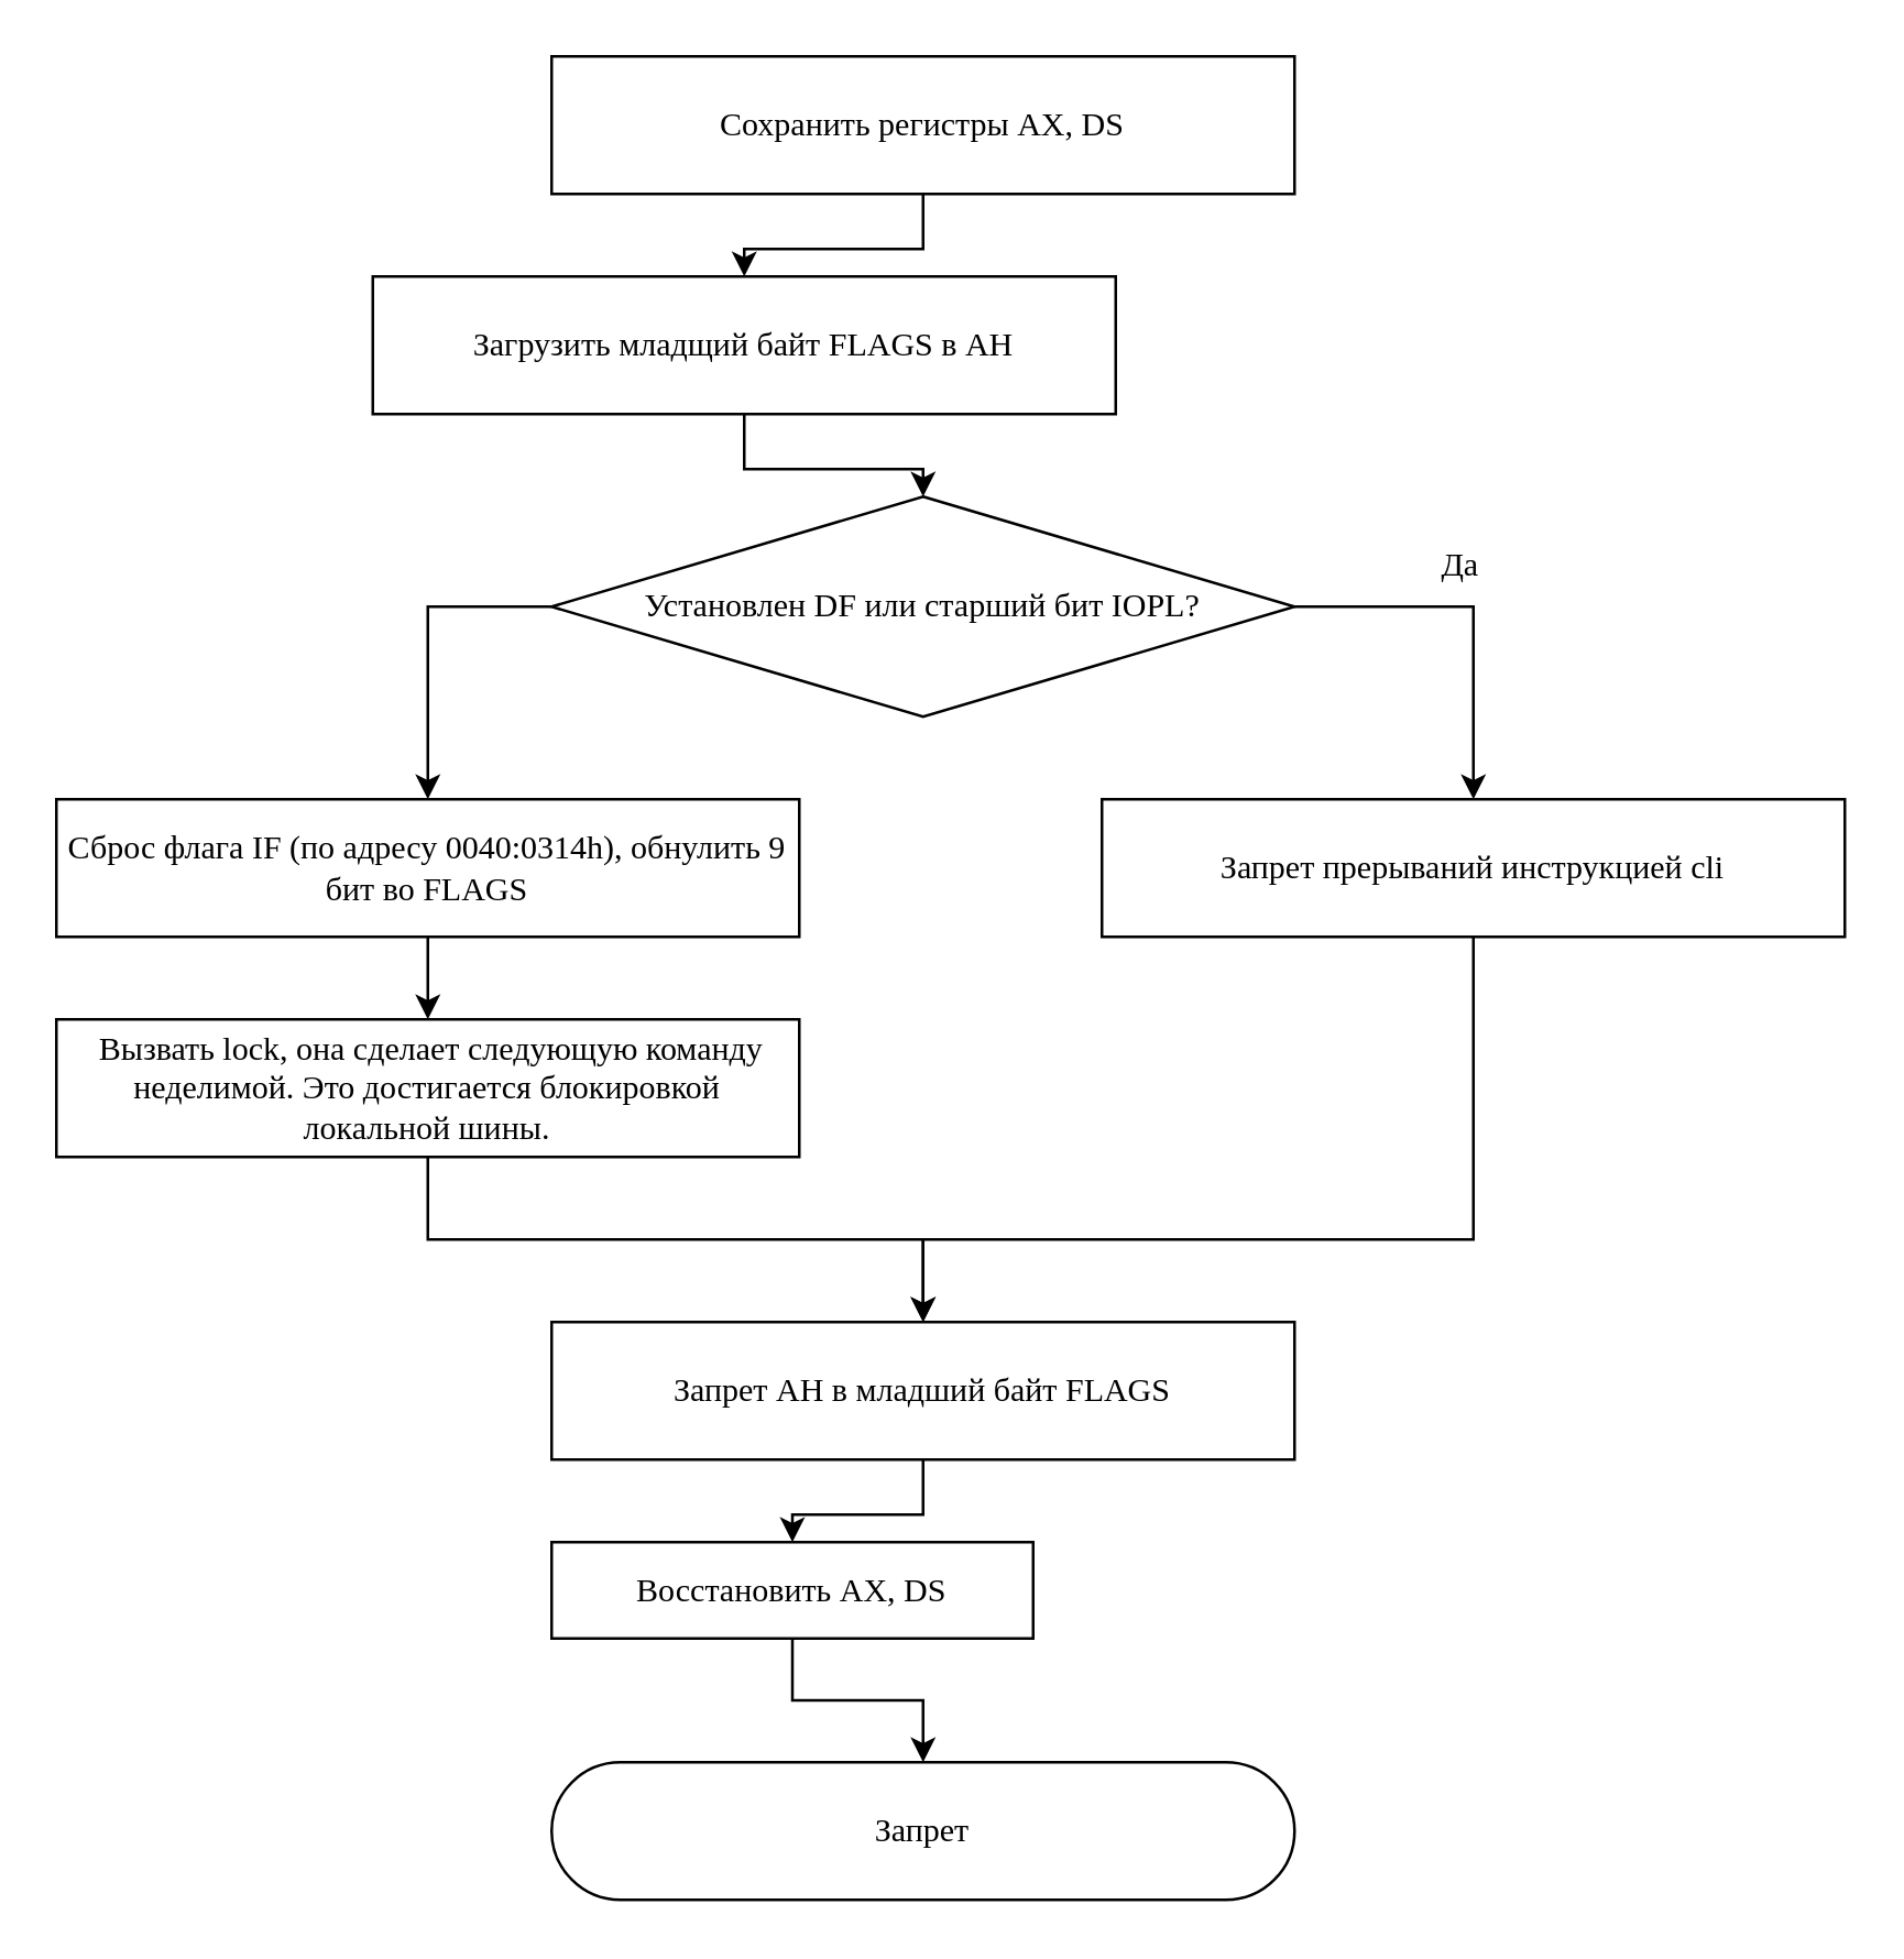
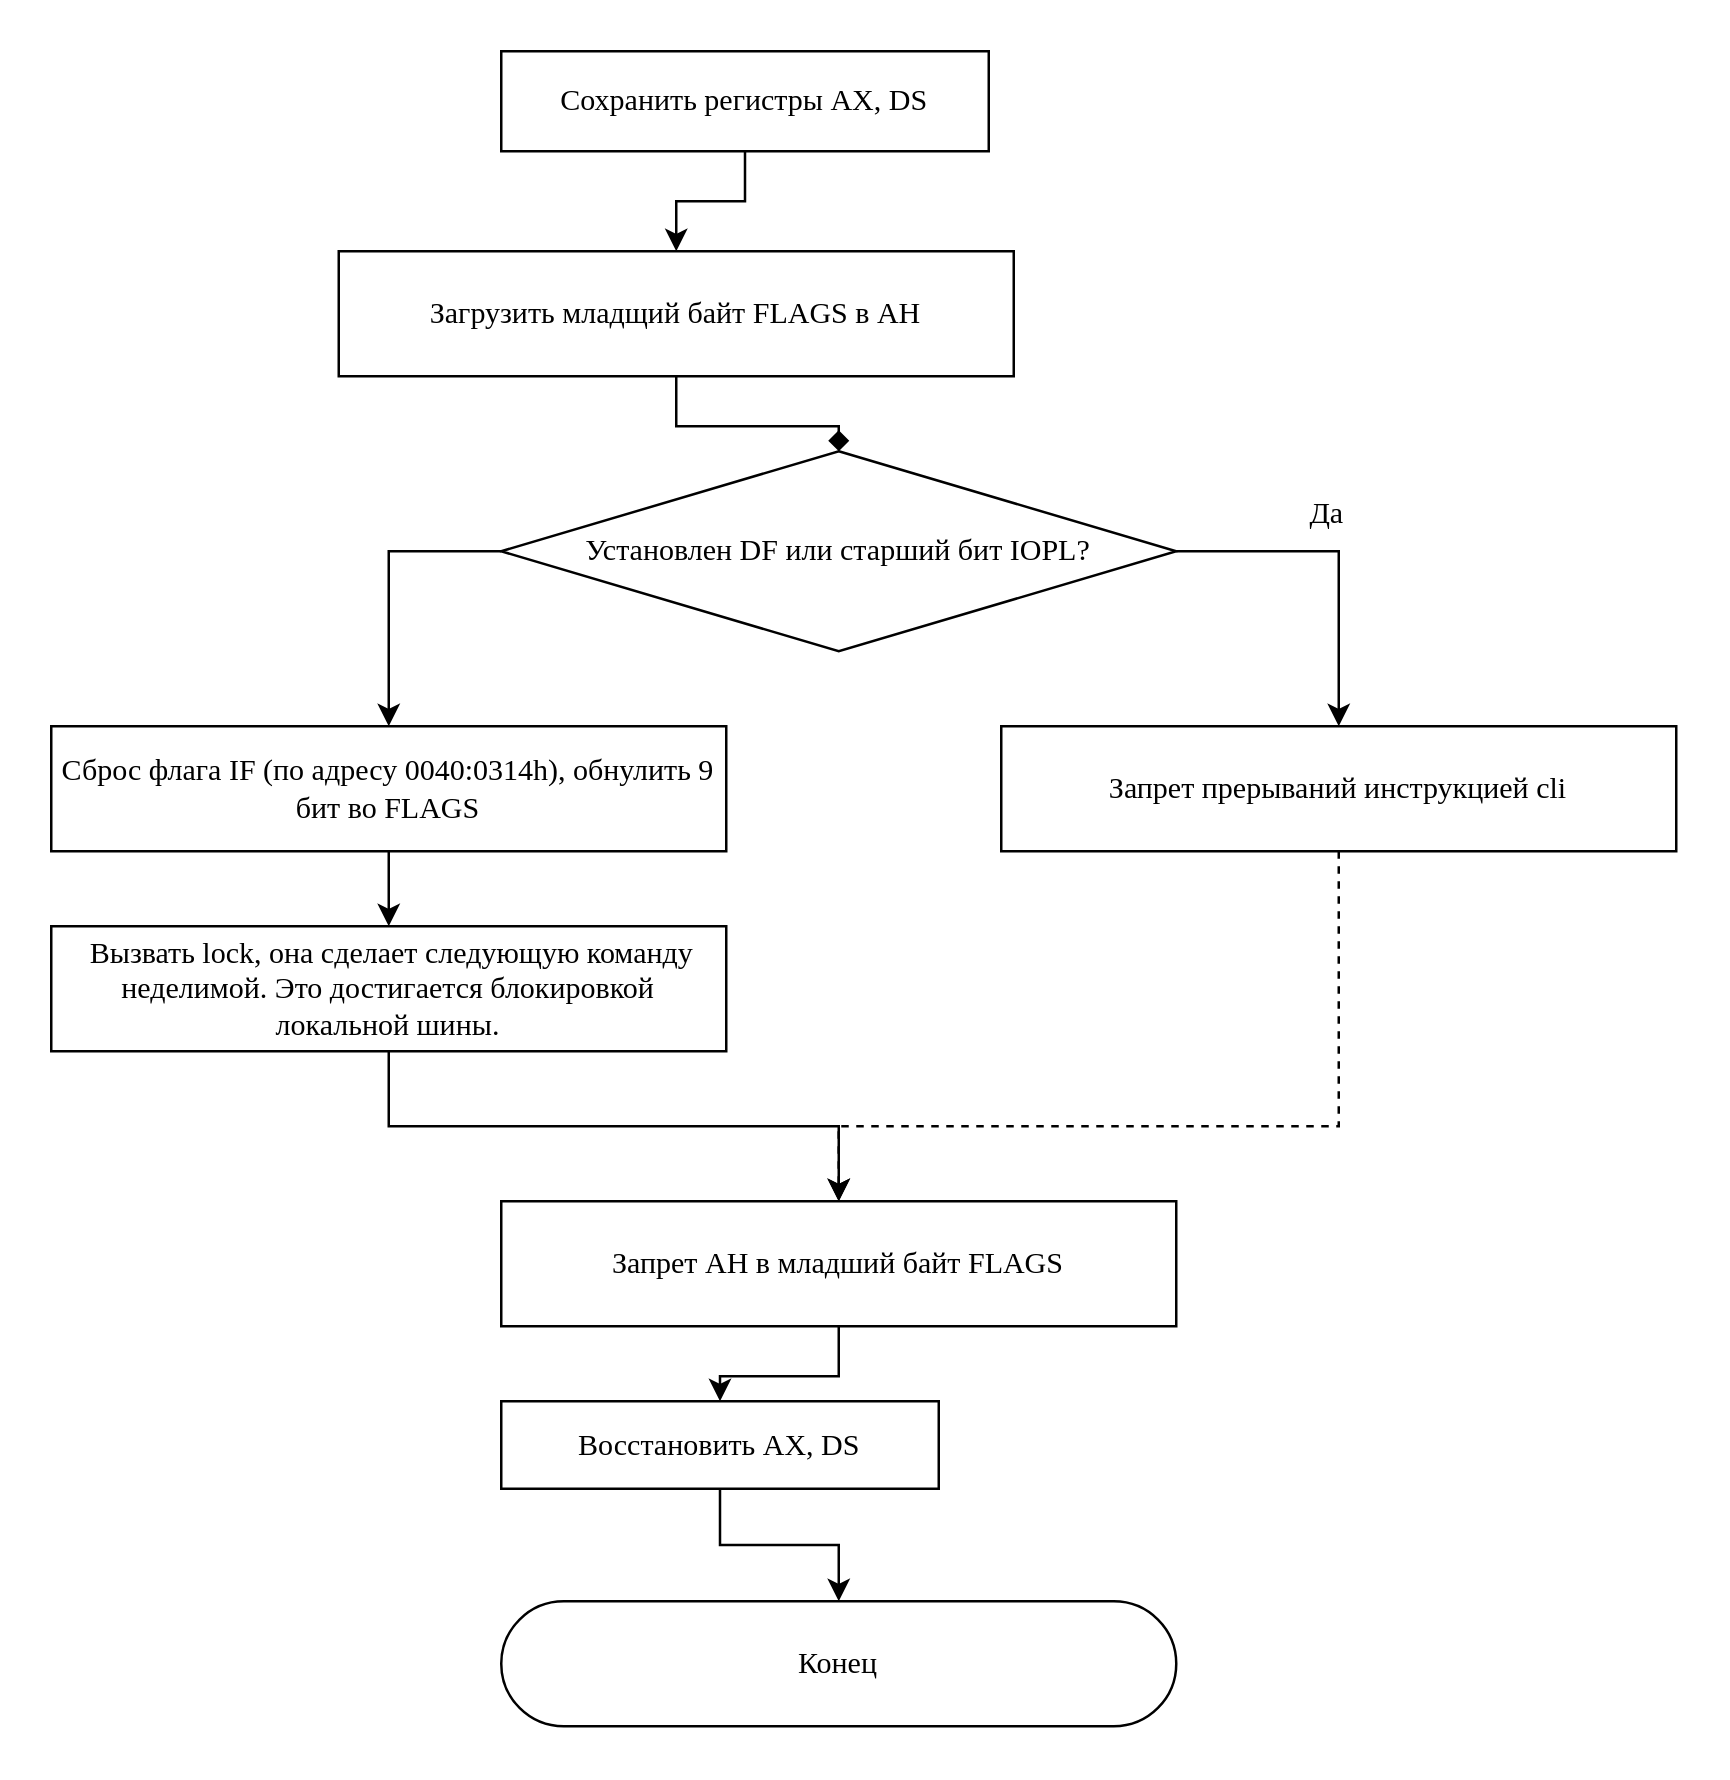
  <mxCell id="0" />
  <mxCell id="1" parent="0" />
  <mxCell id="2" style="edgeStyle=orthogonalEdgeStyle;rounded=0;orthogonalLoop=1;jettySize=auto;html=1;entryX=0.5;entryY=0;entryDx=0;entryDy=0;" edge="1" parent="1" source="3" target="5"><mxGeometry relative="1" as="geometry" /></mxCell>
- <mxCell id="3" value="Сохранить регистры AX, DS" style="rounded=1;whiteSpace=wrap;html=1;fontFamily=Garamond;arcSize=0;" vertex="1" parent="1"><mxGeometry x="200" y="20" width="270" height="50" as="geometry" /></mxCell>
- <mxCell id="4" style="edgeStyle=orthogonalEdgeStyle;rounded=0;orthogonalLoop=1;jettySize=auto;html=1;entryX=0.5;entryY=0;entryDx=0;entryDy=0;" edge="1" parent="1" source="5" target="8"><mxGeometry relative="1" as="geometry" /></mxCell>
+ <mxCell id="3" value="Сохранить регистры AX, DS" style="rounded=1;whiteSpace=wrap;html=1;fontFamily=Garamond;arcSize=0;" vertex="1" parent="1"><mxGeometry x="200" y="20" width="195" height="40" as="geometry" /></mxCell>
+ <mxCell id="4" style="edgeStyle=orthogonalEdgeStyle;rounded=0;orthogonalLoop=1;jettySize=auto;html=1;entryX=0.5;entryY=0;entryDx=0;entryDy=0;endArrow=diamond;" edge="1" parent="1" source="5" target="8"><mxGeometry relative="1" as="geometry" /></mxCell>
  <mxCell id="5" value="Загрузить младщий байт FLAGS в AH" style="rounded=1;whiteSpace=wrap;html=1;fontFamily=Garamond;arcSize=0;" vertex="1" parent="1"><mxGeometry x="135" y="100" width="270" height="50" as="geometry" /></mxCell>
  <mxCell id="6" style="edgeStyle=orthogonalEdgeStyle;rounded=0;orthogonalLoop=1;jettySize=auto;html=1;entryX=0.5;entryY=0;entryDx=0;entryDy=0;" edge="1" parent="1" source="8" target="10"><mxGeometry relative="1" as="geometry"><Array as="points"><mxPoint x="535" y="220" /></Array></mxGeometry></mxCell>
  <mxCell id="7" style="edgeStyle=orthogonalEdgeStyle;rounded=0;orthogonalLoop=1;jettySize=auto;html=1;entryX=0.5;entryY=0;entryDx=0;entryDy=0;" edge="1" parent="1" source="8" target="13"><mxGeometry relative="1" as="geometry"><Array as="points"><mxPoint x="155" y="220" /></Array></mxGeometry></mxCell>
  <mxCell id="8" value="Установлен DF или старший бит IOPL?" style="rhombus;whiteSpace=wrap;html=1;fontFamily=Garamond;" vertex="1" parent="1"><mxGeometry x="200" y="180" width="270" height="80" as="geometry" /></mxCell>
- <mxCell id="9" style="edgeStyle=orthogonalEdgeStyle;rounded=0;orthogonalLoop=1;jettySize=auto;html=1;entryX=0.5;entryY=0;entryDx=0;entryDy=0;" edge="1" parent="1" source="10" target="17"><mxGeometry relative="1" as="geometry"><Array as="points"><mxPoint x="535" y="450" /><mxPoint x="335" y="450" /></Array></mxGeometry></mxCell>
+ <mxCell id="9" style="edgeStyle=orthogonalEdgeStyle;rounded=0;orthogonalLoop=1;jettySize=auto;html=1;entryX=0.5;entryY=0;entryDx=0;entryDy=0;dashed=1;" edge="1" parent="1" source="10" target="17"><mxGeometry relative="1" as="geometry"><Array as="points"><mxPoint x="535" y="450" /><mxPoint x="335" y="450" /></Array></mxGeometry></mxCell>
  <mxCell id="10" value="Запрет прерываний инструкцией cli" style="rounded=1;whiteSpace=wrap;html=1;fontFamily=Garamond;arcSize=0;" vertex="1" parent="1"><mxGeometry x="400" y="290" width="270" height="50" as="geometry" /></mxCell>
  <mxCell id="11" value="Да" style="text;html=1;align=center;verticalAlign=middle;resizable=0;points=[];autosize=1;strokeColor=none;fillColor=none;fontFamily=Times New Roman;" vertex="1" parent="1"><mxGeometry x="510" y="190" width="40" height="30" as="geometry" /></mxCell>
  <mxCell id="12" style="edgeStyle=orthogonalEdgeStyle;rounded=0;orthogonalLoop=1;jettySize=auto;html=1;" edge="1" parent="1" source="13" target="15"><mxGeometry relative="1" as="geometry" /></mxCell>
  <mxCell id="13" value="Сброс флага IF (по адресу 0040:0314h), обнулить 9 бит во FLAGS" style="rounded=1;whiteSpace=wrap;html=1;fontFamily=Garamond;arcSize=0;" vertex="1" parent="1"><mxGeometry x="20" y="290" width="270" height="50" as="geometry" /></mxCell>
  <mxCell id="14" style="edgeStyle=orthogonalEdgeStyle;rounded=0;orthogonalLoop=1;jettySize=auto;html=1;" edge="1" parent="1" source="15" target="17"><mxGeometry relative="1" as="geometry" /></mxCell>
  <mxCell id="15" value="&amp;nbsp;Вызвать lock, она сделает следующую команду неделимой. Это достигается блокировкой локальной шины." style="rounded=1;whiteSpace=wrap;html=1;fontFamily=Garamond;arcSize=0;" vertex="1" parent="1"><mxGeometry x="20" y="370" width="270" height="50" as="geometry" /></mxCell>
  <mxCell id="16" style="edgeStyle=orthogonalEdgeStyle;rounded=0;orthogonalLoop=1;jettySize=auto;html=1;entryX=0.5;entryY=0;entryDx=0;entryDy=0;" edge="1" parent="1" source="17" target="19"><mxGeometry relative="1" as="geometry" /></mxCell>
  <mxCell id="17" value="Запрет AH в младший байт FLAGS" style="rounded=1;whiteSpace=wrap;html=1;fontFamily=Garamond;arcSize=0;" vertex="1" parent="1"><mxGeometry x="200" y="480" width="270" height="50" as="geometry" /></mxCell>
  <mxCell id="18" style="edgeStyle=orthogonalEdgeStyle;rounded=0;orthogonalLoop=1;jettySize=auto;html=1;" edge="1" parent="1" source="19" target="20"><mxGeometry relative="1" as="geometry" /></mxCell>
  <mxCell id="19" value="Восстановить AX, DS" style="rounded=1;whiteSpace=wrap;html=1;fontFamily=Garamond;arcSize=0;" vertex="1" parent="1"><mxGeometry x="200" y="560" width="175" height="35" as="geometry" /></mxCell>
- <mxCell id="20" value="Запрет" style="rounded=1;whiteSpace=wrap;html=1;arcSize=50;fontFamily=Garamond;" vertex="1" parent="1"><mxGeometry x="200" y="640" width="270" height="50" as="geometry" /></mxCell>
+ <mxCell id="20" value="Конец" style="rounded=1;whiteSpace=wrap;html=1;arcSize=50;fontFamily=Garamond;" vertex="1" parent="1"><mxGeometry x="200" y="640" width="270" height="50" as="geometry" /></mxCell>
